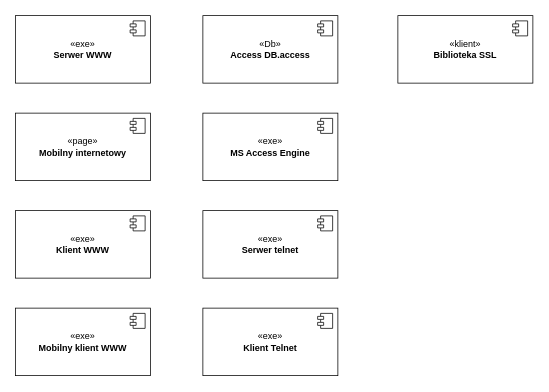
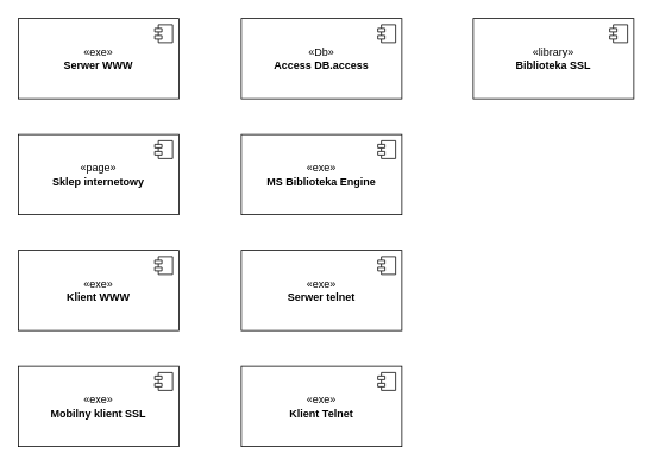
  <mxCell id="0" />
  <mxCell id="1" parent="0" />
  <mxCell id="2" value="«exe»&lt;br&gt;&lt;b&gt;Serwer WWW&lt;/b&gt;" style="html=1;dropTarget=0;whiteSpace=wrap;" parent="1" vertex="1"><mxGeometry x="20" y="20" width="180" height="90" as="geometry" /></mxCell>
  <mxCell id="3" value="" style="shape=module;jettyWidth=8;jettyHeight=4;" parent="2" vertex="1"><mxGeometry x="1" width="20" height="20" relative="1" as="geometry"><mxPoint x="-27" y="7" as="offset" /></mxGeometry></mxCell>
- <mxCell id="4" value="«page»&lt;br&gt;&lt;b&gt;Mobilny internetowy&lt;/b&gt;" style="html=1;dropTarget=0;whiteSpace=wrap;" parent="1" vertex="1"><mxGeometry x="20" y="150" width="180" height="90" as="geometry" /></mxCell>
+ <mxCell id="4" value="«page»&lt;br&gt;&lt;b&gt;Sklep internetowy&lt;/b&gt;" style="html=1;dropTarget=0;whiteSpace=wrap;" parent="1" vertex="1"><mxGeometry x="20" y="150" width="180" height="90" as="geometry" /></mxCell>
  <mxCell id="5" value="" style="shape=module;jettyWidth=8;jettyHeight=4;" parent="4" vertex="1"><mxGeometry x="1" width="20" height="20" relative="1" as="geometry"><mxPoint x="-27" y="7" as="offset" /></mxGeometry></mxCell>
  <mxCell id="6" value="«exe»&lt;br&gt;&lt;b&gt;Klient WWW&lt;/b&gt;" style="html=1;dropTarget=0;whiteSpace=wrap;" parent="1" vertex="1"><mxGeometry x="20" y="280" width="180" height="90" as="geometry" /></mxCell>
  <mxCell id="7" value="" style="shape=module;jettyWidth=8;jettyHeight=4;" parent="6" vertex="1"><mxGeometry x="1" width="20" height="20" relative="1" as="geometry"><mxPoint x="-27" y="7" as="offset" /></mxGeometry></mxCell>
- <mxCell id="8" value="«exe»&lt;br&gt;&lt;b&gt;Mobilny klient WWW&lt;/b&gt;" style="html=1;dropTarget=0;whiteSpace=wrap;" parent="1" vertex="1"><mxGeometry x="20" y="410" width="180" height="90" as="geometry" /></mxCell>
+ <mxCell id="8" value="«exe»&lt;br&gt;&lt;b&gt;Mobilny klient SSL&lt;/b&gt;" style="html=1;dropTarget=0;whiteSpace=wrap;" parent="1" vertex="1"><mxGeometry x="20" y="410" width="180" height="90" as="geometry" /></mxCell>
  <mxCell id="9" value="" style="shape=module;jettyWidth=8;jettyHeight=4;" parent="8" vertex="1"><mxGeometry x="1" width="20" height="20" relative="1" as="geometry"><mxPoint x="-27" y="7" as="offset" /></mxGeometry></mxCell>
  <mxCell id="10" value="«Db»&lt;br&gt;&lt;b&gt;Access DB.access&lt;/b&gt;" style="html=1;dropTarget=0;whiteSpace=wrap;" parent="1" vertex="1"><mxGeometry x="270" y="20" width="180" height="90" as="geometry" /></mxCell>
  <mxCell id="11" value="" style="shape=module;jettyWidth=8;jettyHeight=4;" parent="10" vertex="1"><mxGeometry x="1" width="20" height="20" relative="1" as="geometry"><mxPoint x="-27" y="7" as="offset" /></mxGeometry></mxCell>
- <mxCell id="12" value="«exe»&lt;br&gt;&lt;b&gt;MS Access Engine&lt;/b&gt;" style="html=1;dropTarget=0;whiteSpace=wrap;" parent="1" vertex="1"><mxGeometry x="270" y="150" width="180" height="90" as="geometry" /></mxCell>
+ <mxCell id="12" value="«exe»&lt;br&gt;&lt;b&gt;MS Biblioteka Engine&lt;/b&gt;" style="html=1;dropTarget=0;whiteSpace=wrap;" parent="1" vertex="1"><mxGeometry x="270" y="150" width="180" height="90" as="geometry" /></mxCell>
  <mxCell id="13" value="" style="shape=module;jettyWidth=8;jettyHeight=4;" parent="12" vertex="1"><mxGeometry x="1" width="20" height="20" relative="1" as="geometry"><mxPoint x="-27" y="7" as="offset" /></mxGeometry></mxCell>
  <mxCell id="14" value="«exe»&lt;br&gt;&lt;b&gt;Serwer telnet&lt;/b&gt;" style="html=1;dropTarget=0;whiteSpace=wrap;" parent="1" vertex="1"><mxGeometry x="270" y="280" width="180" height="90" as="geometry" /></mxCell>
  <mxCell id="15" value="" style="shape=module;jettyWidth=8;jettyHeight=4;" parent="14" vertex="1"><mxGeometry x="1" width="20" height="20" relative="1" as="geometry"><mxPoint x="-27" y="7" as="offset" /></mxGeometry></mxCell>
  <mxCell id="16" value="«exe»&lt;br&gt;&lt;b&gt;Klient Telnet&lt;/b&gt;" style="html=1;dropTarget=0;whiteSpace=wrap;" parent="1" vertex="1"><mxGeometry x="270" y="410" width="180" height="90" as="geometry" /></mxCell>
  <mxCell id="17" value="" style="shape=module;jettyWidth=8;jettyHeight=4;" parent="16" vertex="1"><mxGeometry x="1" width="20" height="20" relative="1" as="geometry"><mxPoint x="-27" y="7" as="offset" /></mxGeometry></mxCell>
- <mxCell id="18" value="«klient»&lt;br&gt;&lt;b&gt;Biblioteka SSL&lt;/b&gt;" style="html=1;dropTarget=0;whiteSpace=wrap;" parent="1" vertex="1"><mxGeometry x="530" y="20" width="180" height="90" as="geometry" /></mxCell>
+ <mxCell id="18" value="«library»&lt;br&gt;&lt;b&gt;Biblioteka SSL&lt;/b&gt;" style="html=1;dropTarget=0;whiteSpace=wrap;" parent="1" vertex="1"><mxGeometry x="530" y="20" width="180" height="90" as="geometry" /></mxCell>
  <mxCell id="19" value="" style="shape=module;jettyWidth=8;jettyHeight=4;" parent="18" vertex="1"><mxGeometry x="1" width="20" height="20" relative="1" as="geometry"><mxPoint x="-27" y="7" as="offset" /></mxGeometry></mxCell>
